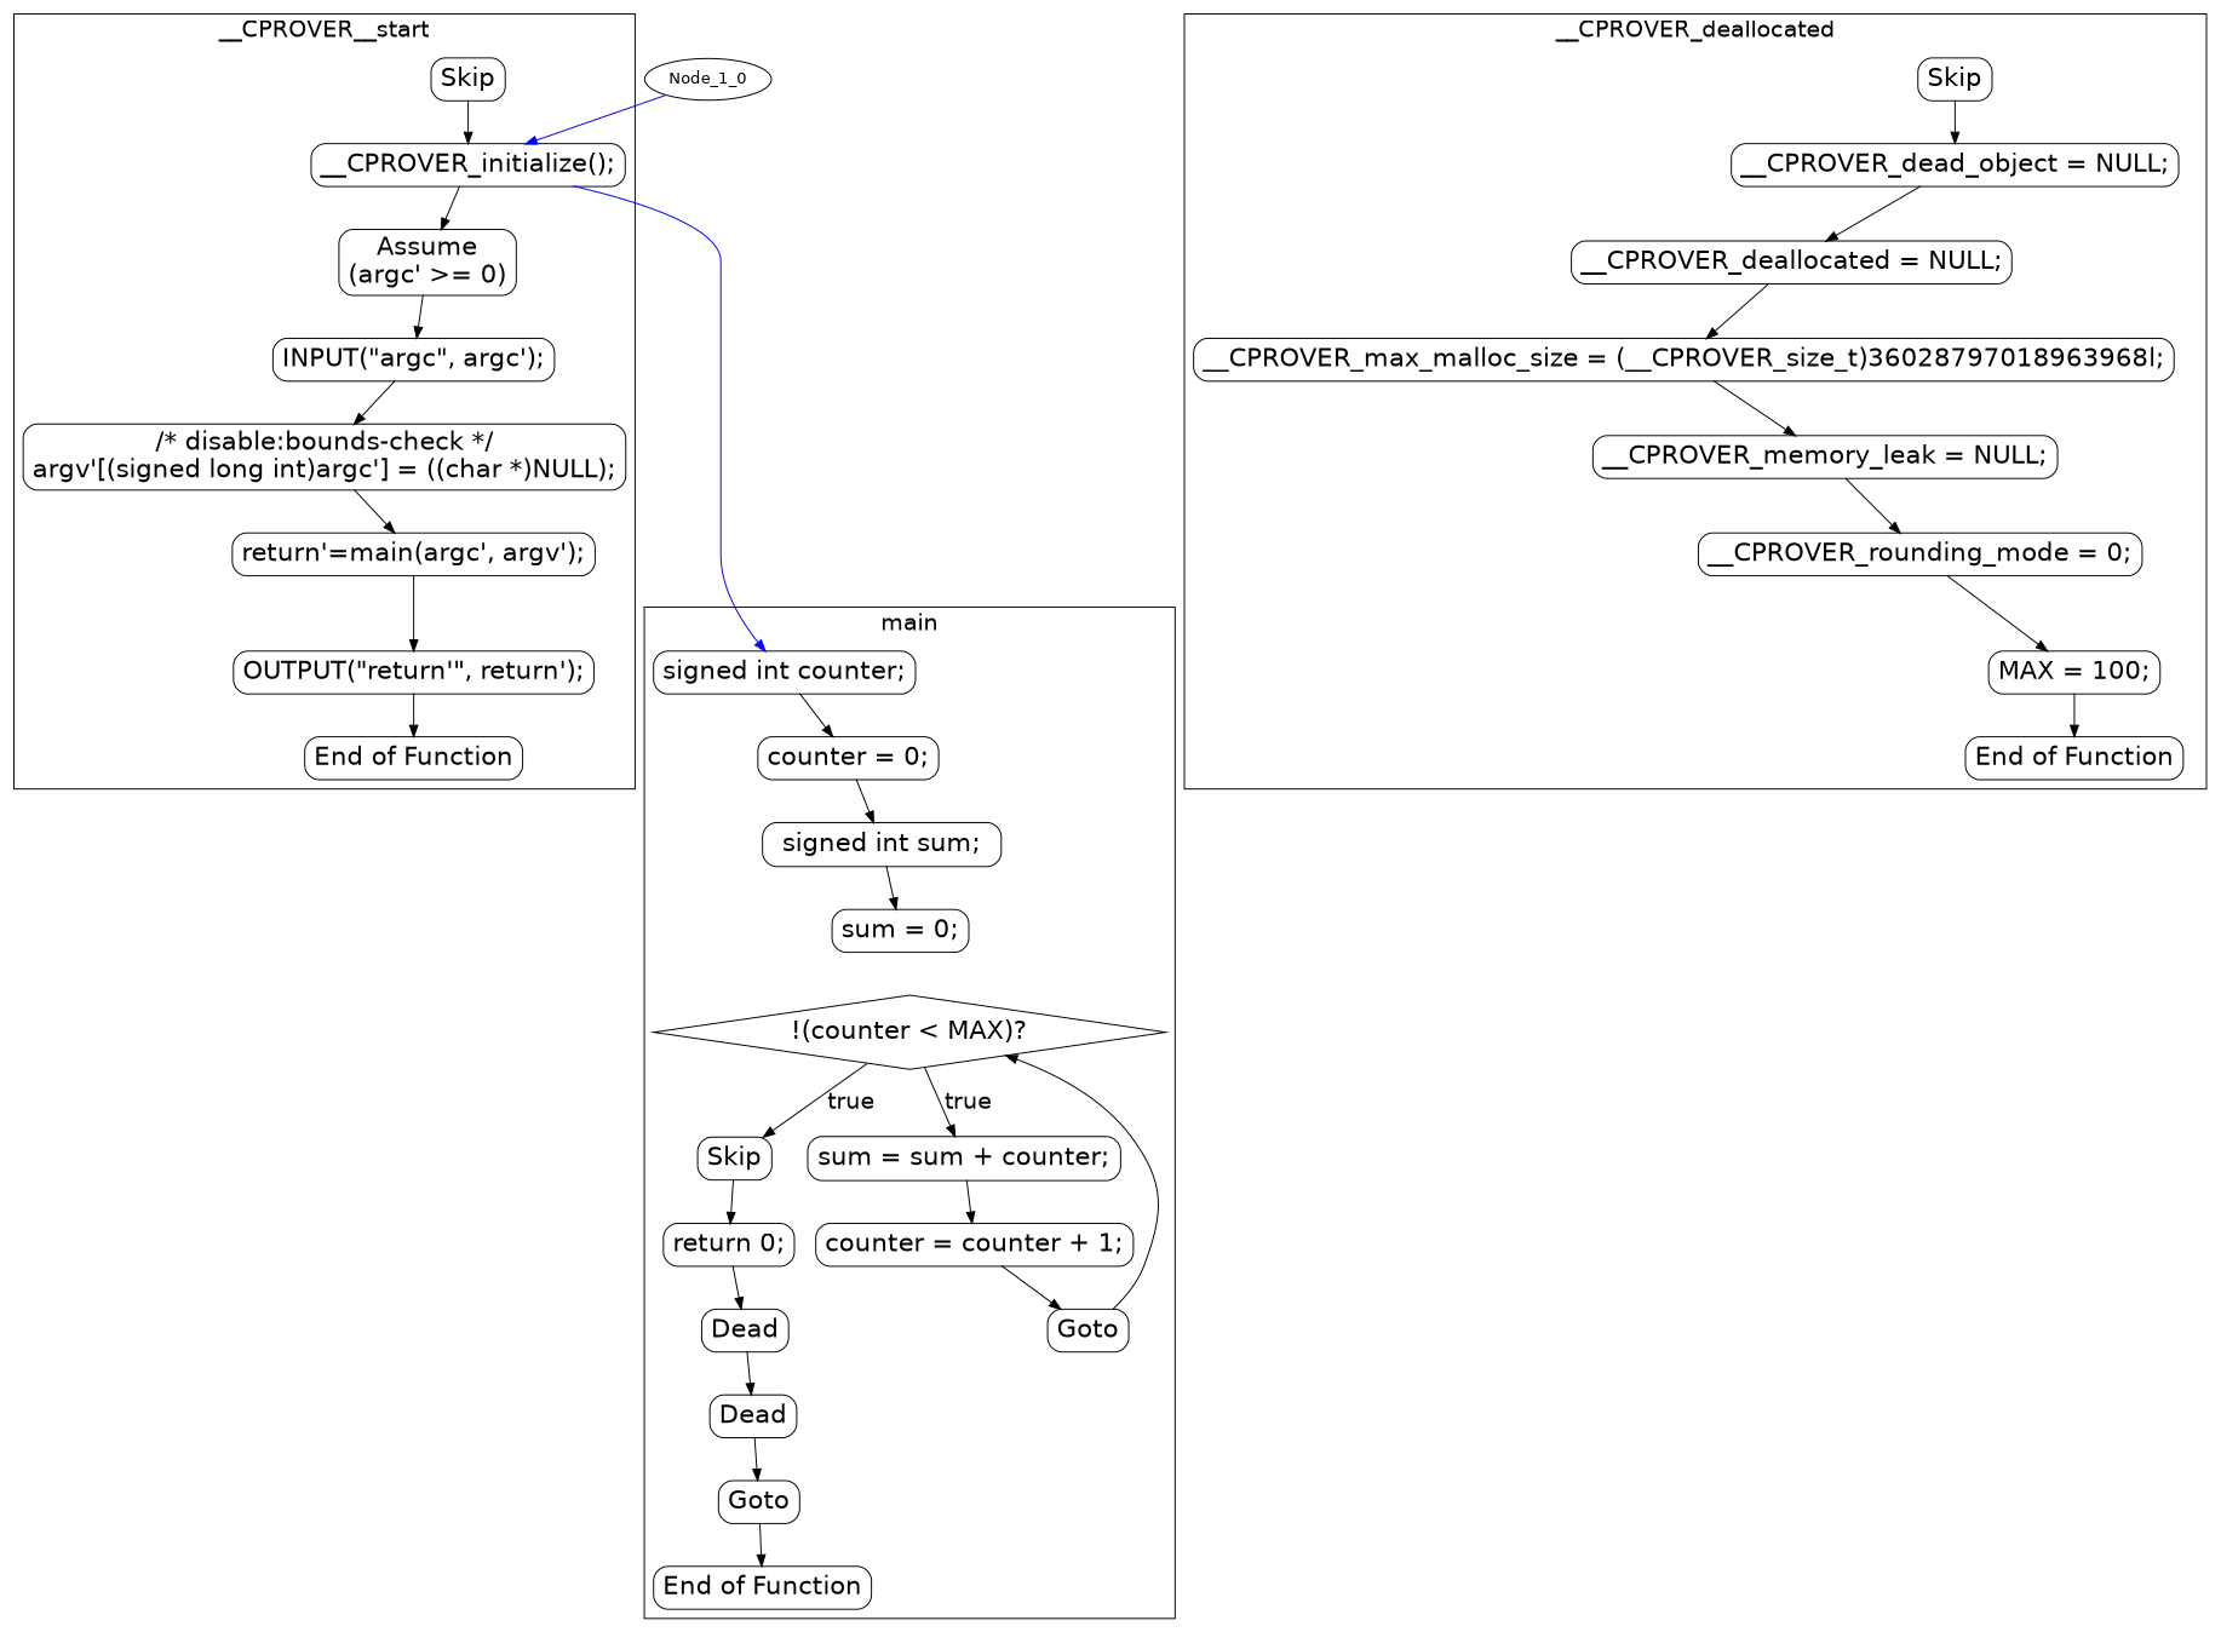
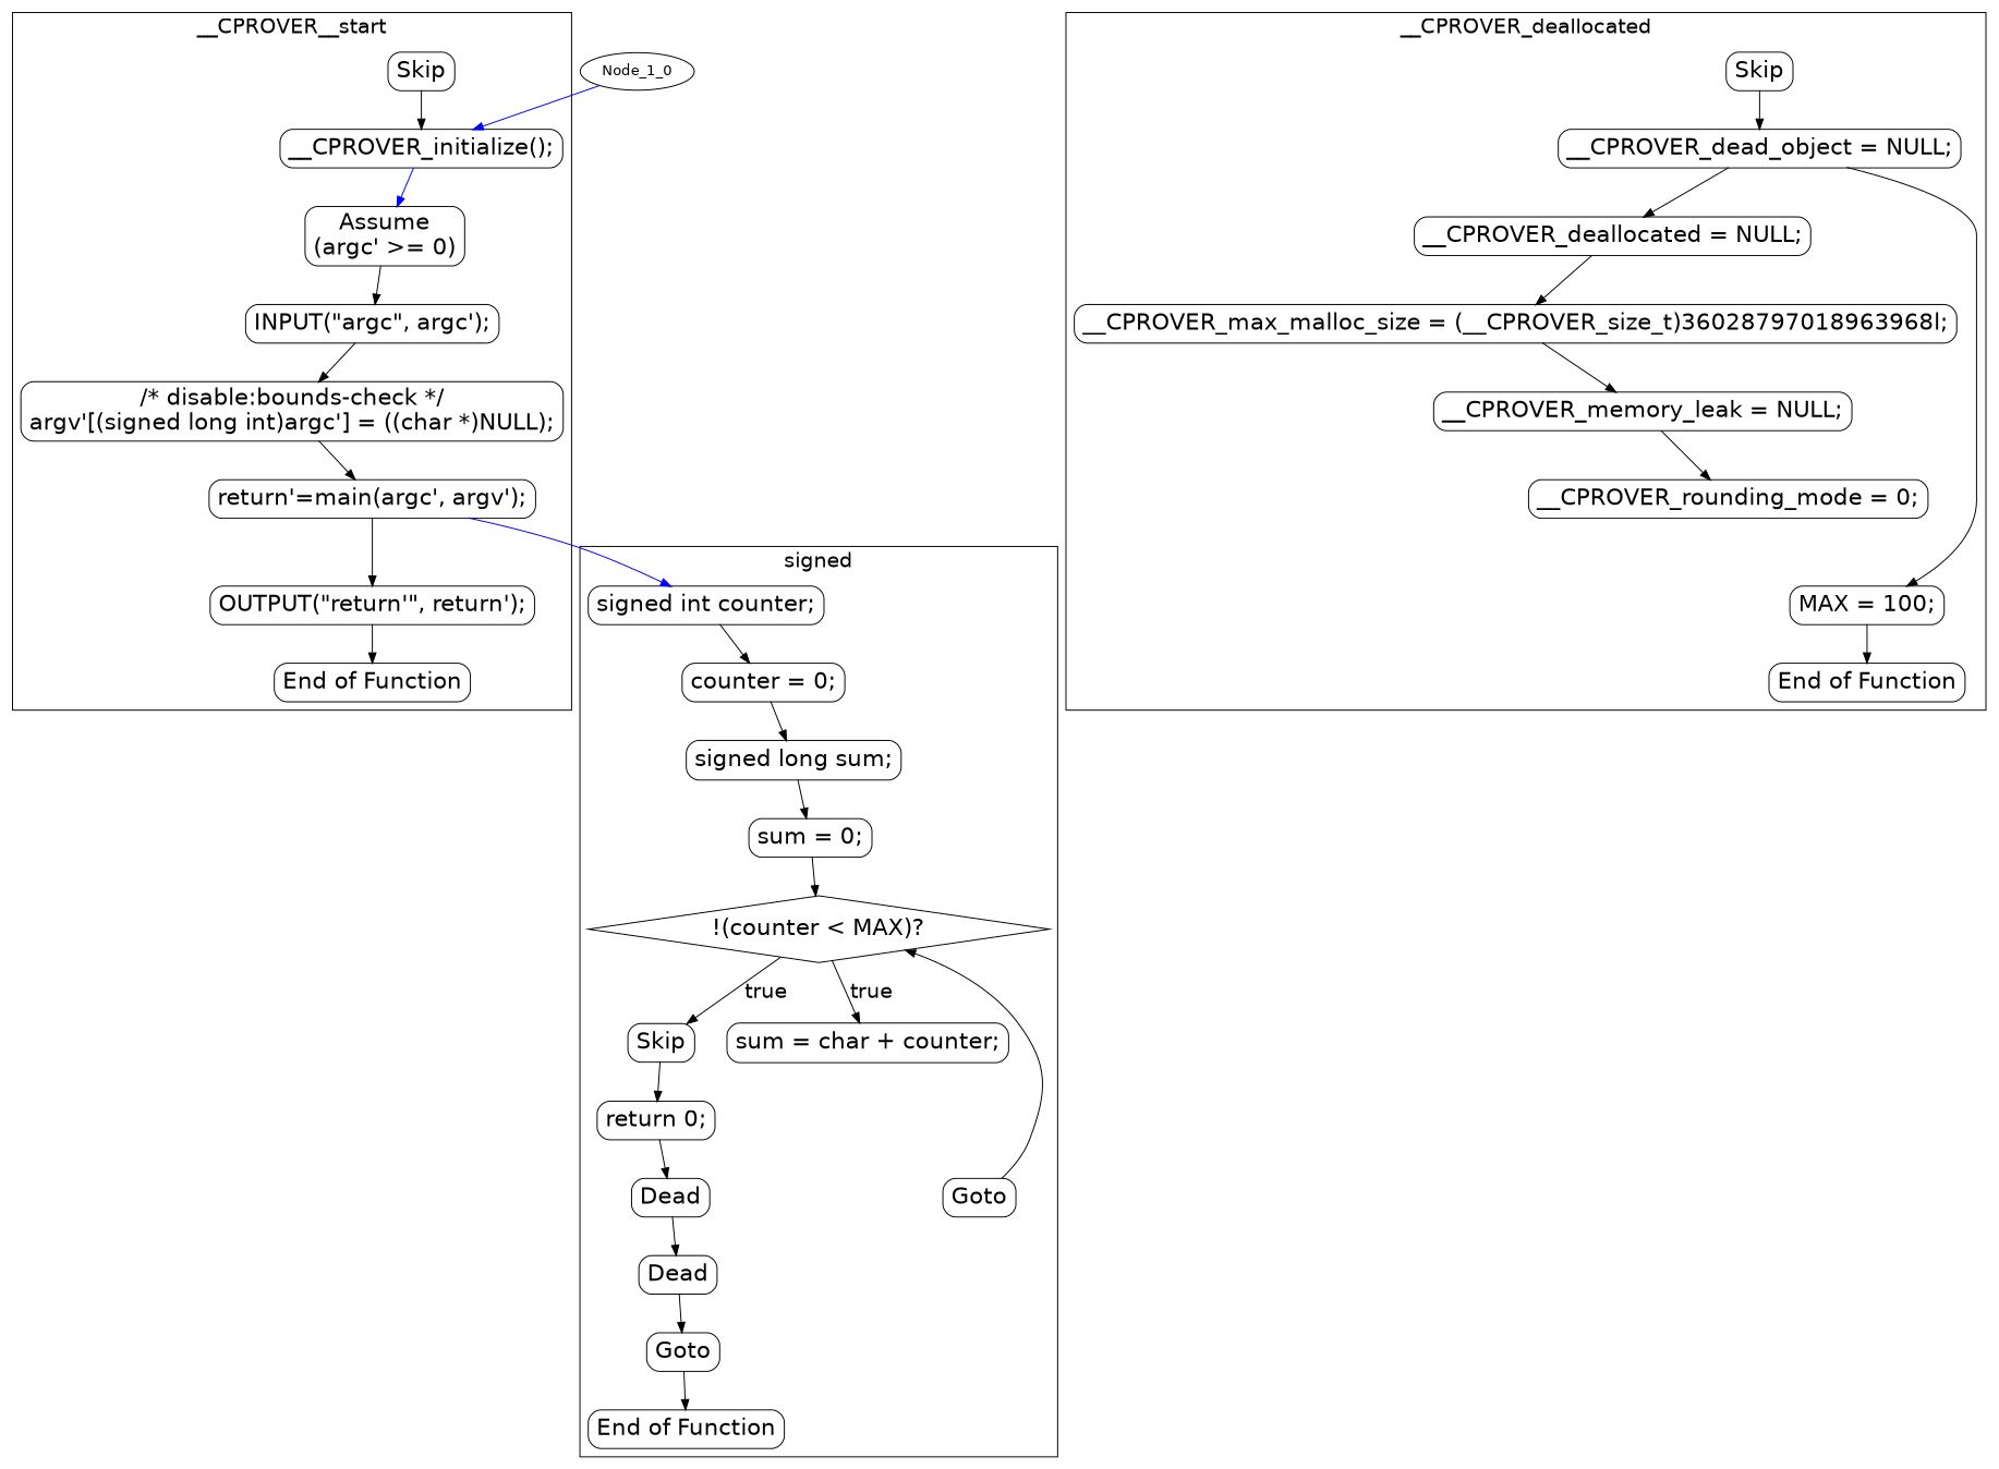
  digraph {
    color=black
    compound=true
    fontname="DejaVu Sans"
    fontsize=20
    node [fontname="DejaVu Sans" fontsize=22 shape=Mrecord]
    edge [fontname="DejaVu Sans"]
    n1 [label="signed int counter;"]
    n2 [label="counter = 0;"]
-   n3 [label="signed int sum;"]
+   n3 [label="signed long sum;"]
    n4 [label="sum = 0;"]
    n5 [label="!(counter \< MAX)?" shape=diamond]
    n6 [label=Skip]
-   n7 [label="sum = sum + counter;"]
+   n7 [label="sum = char + counter;"]
    n8 [label="return 0;"]
-   n9 [label="counter = counter + 1;"]
    n10 [label=Dead]
    n11 [label=Goto]
    n12 [label=Dead]
    n13 [label=Goto]
    n14 [label="End of Function"]
    n15 [label=Skip]
    n16 [label="__CPROVER_dead_object = NULL;"]
    n17 [label="__CPROVER_deallocated = NULL;"]
    n18 [label="__CPROVER_max_malloc_size = (__CPROVER_size_t)36028797018963968l;"]
    n19 [label="__CPROVER_memory_leak = NULL;"]
    n20 [label="__CPROVER_rounding_mode = 0;"]
    n21 [label="MAX = 100;"]
    n22 [label="End of Function"]
    n23 [label=Skip]
    n24 [label="__CPROVER_initialize();"]
    n25 [label="Assume\n(argc' \>= 0)"]
    n26 [label="INPUT(\"argc\", argc');"]
    n27 [label="/* disable:bounds-check */\nargv'[(signed long int)argc'] = ((char *)NULL);"]
    n28 [label="return'=main(argc', argv');"]
    n29 [label="OUTPUT(\"return'\", return');"]
    n30 [label="End of Function"]
    Node_1_0 [fontsize="" shape=""]
    subgraph cluster_1 {
-     label=main
+     label=signed
      n1
      n2
      n3
      n4
      n5
      n6
      n7
      n8
-     n9
      n10
      n11
      n12
      n13
      n14
    }
    subgraph cluster_2 {
      label=__CPROVER_deallocated
      n15
      n16
      n17
      n18
      n19
      n20
      n21
      n22
    }
    subgraph cluster_3 {
      label=__CPROVER__start
      n23
      n24
      n25
      n26
      n27
      n28
      n29
      n30
    }
    n1 -> n2
    n2 -> n3
    n3 -> n4
+   n4 -> n5
    n5 -> n6 [fontsize=20 label=true]
    n5 -> n7 [fontsize=20 label=true]
    n6 -> n8
-   n7 -> n9
    n8 -> n10
-   n9 -> n11
    n10 -> n12
    n11 -> n5
    n12 -> n13
    n13 -> n14
    n15 -> n16
    n16 -> n17
    n17 -> n18
    n18 -> n19
    n19 -> n20
-   n20 -> n21
+   n16 -> n21
    n21 -> n22
    n23 -> n24
-   n24 -> n25
+   n24 -> n25 [color=blue]
    n25 -> n26
    n26 -> n27
    n27 -> n28
-   n24 -> n1 [color=blue]
+   n28 -> n1 [color=blue]
    n28 -> n29
    n29 -> n30
    Node_1_0 -> n24 [color=blue]
  }
